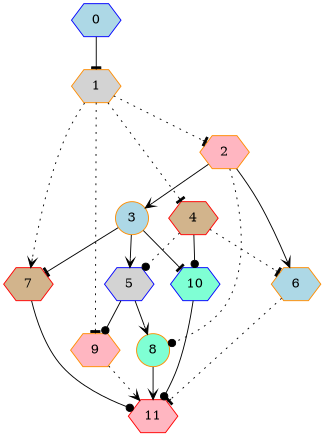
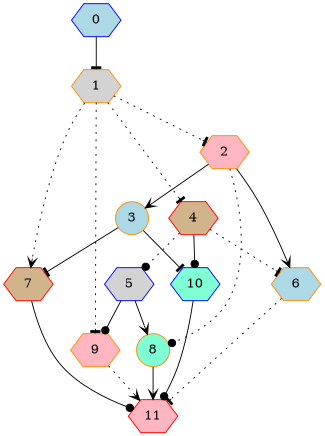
  digraph {
    node [color=darkorange fillcolor=lightblue shape=hexagon style=filled]
    edge [arrowhead=tee style=solid]
    0 [color=blue]
    1 [fillcolor=lightgrey]
    2 [fillcolor=lightpink]
    4 [color=red fillcolor=tan]
    7 [color=red fillcolor=tan]
    9 [fillcolor=lightpink]
    3 [shape=circle]
    6
    8 [fillcolor=aquamarine shape=circle]
    5 [color=blue fillcolor=lightgrey]
    10 [color=blue fillcolor=aquamarine]
    11 [color=red fillcolor=lightpink]
    0 -> 1
    1 -> 2 [style=dotted]
    1 -> 4 [style=dotted]
    1 -> 7 [arrowhead=vee style=dotted]
    1 -> 9 [style=dotted]
    2 -> 3 [arrowhead=vee]
    2 -> 6 [arrowhead=vee]
    2 -> 8 [arrowhead=dot style=dotted]
    4 -> 6 [style=dotted]
    4 -> 5 [arrowhead=dot style=dotted]
    4 -> 10 [arrowhead=dot]
    7 -> 11 [arrowhead=dot]
    9 -> 11 [arrowhead=vee style=dotted]
    3 -> 7
-   3 -> 5 [arrowhead=vee]
    3 -> 10
    6 -> 11 [style=dotted]
    8 -> 11 [arrowhead=vee]
    5 -> 9 [arrowhead=dot]
    5 -> 8 [arrowhead=vee]
    10 -> 11 [arrowhead=dot]
  }
